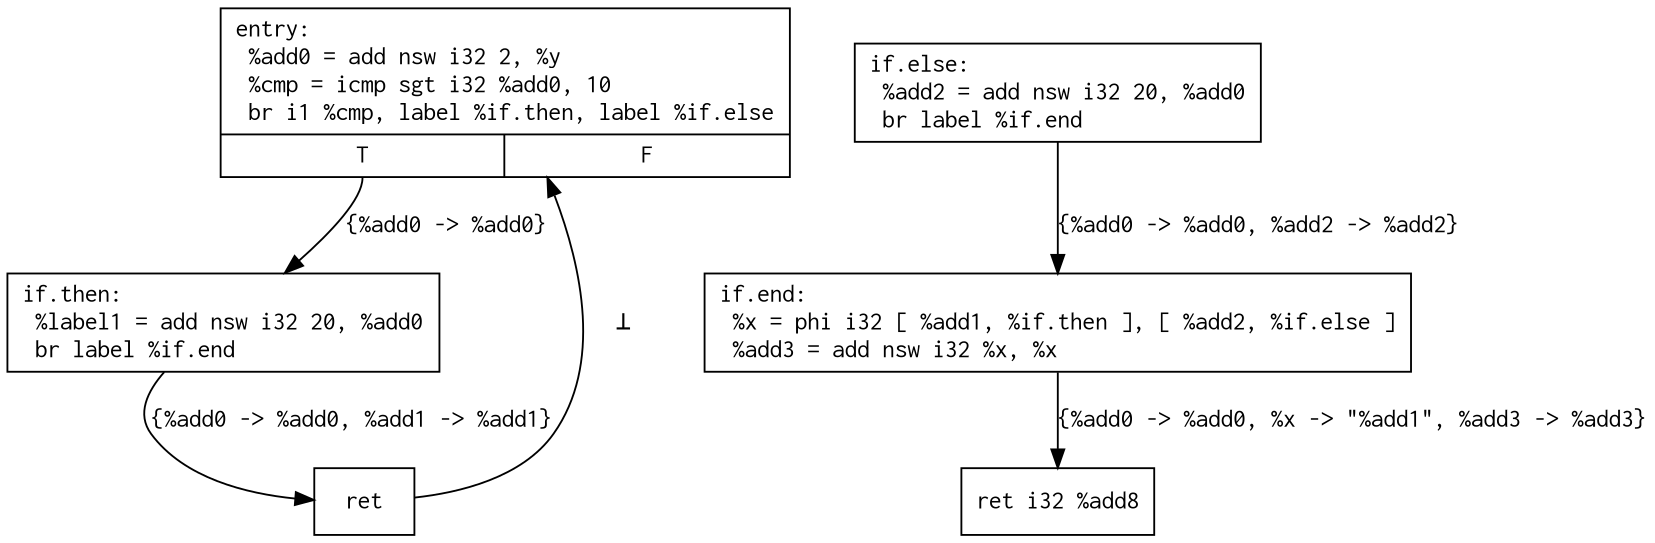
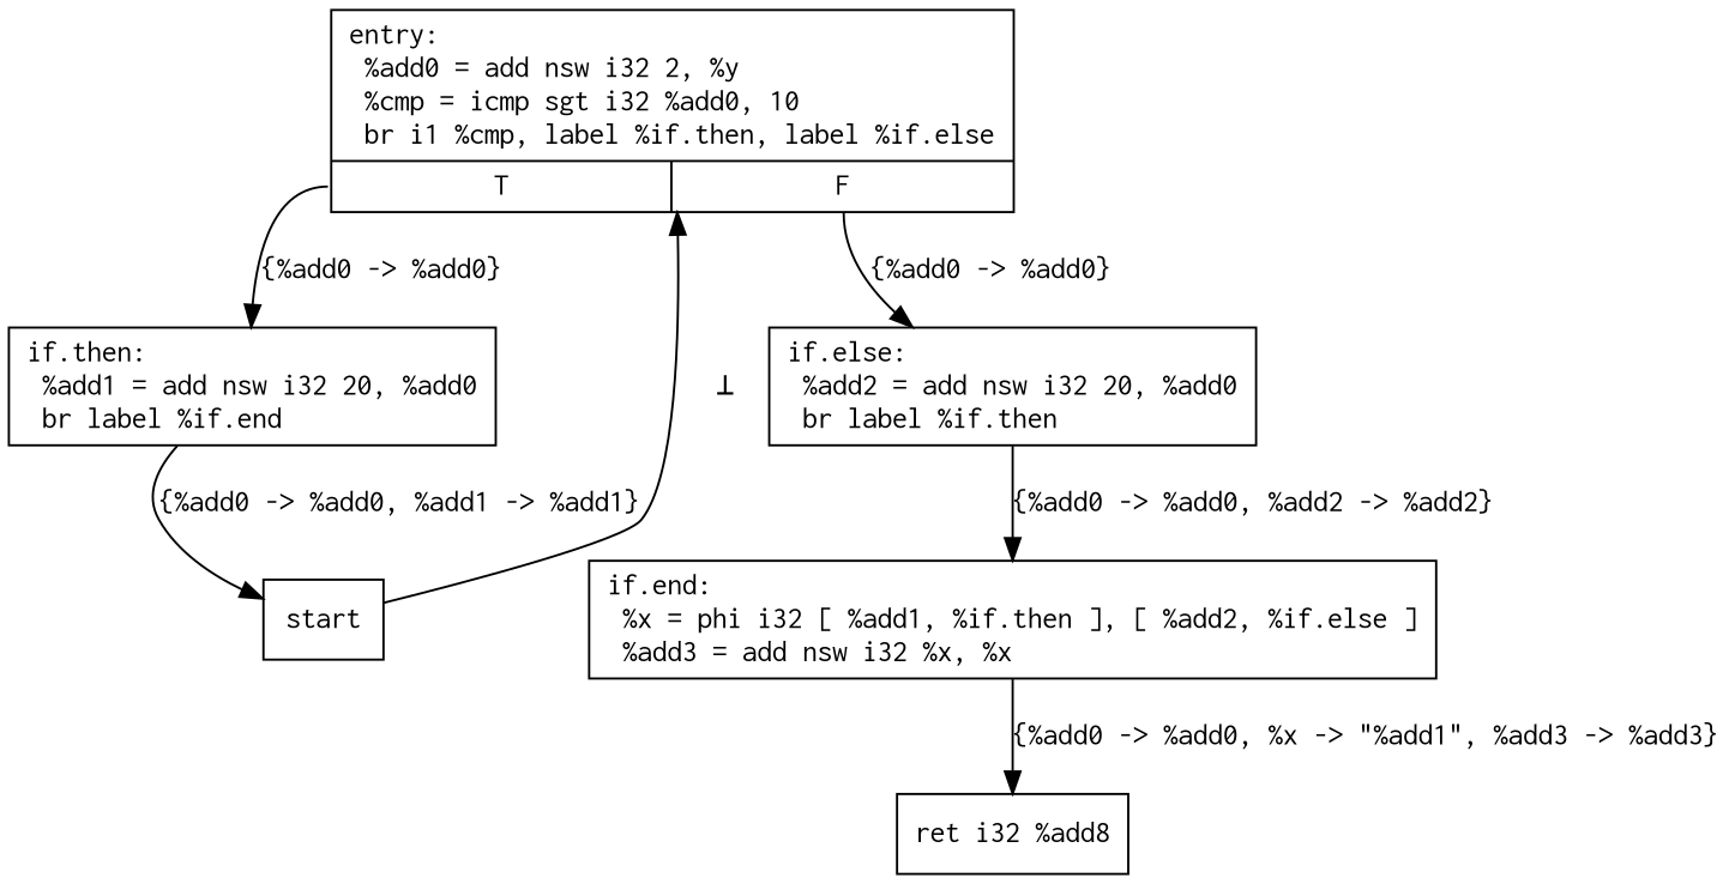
  digraph {
    node [fontname=Courier shape=record]
    edge [fontname=Courier]
    n1 [label="{entry:\l  %add0 = add nsw i32 2, %y\l  %cmp = icmp sgt i32 %add0, 10\l  br i1 %cmp, label %if.then, label %if.else\l|{<s0>T|<s1>F}}"]
-   n2 [label="{if.then:                                          \l  %label1 = add nsw i32 20, %add0\l  br label %if.end\l}"]
-   n3 [label="{if.else:                                          \l  %add2 = add nsw i32 20, %add0\l  br label %if.end\l}"]
-   start [label=ret]
+   n2 [label="{if.then:                                          \l  %add1 = add nsw i32 20, %add0\l  br label %if.end\l}"]
+   n3 [label="{if.else:                                          \l  %add2 = add nsw i32 20, %add0\l  br label %if.then\l}"]
+   start
    n5 [label="{if.end:                                           \l  %x = phi i32 [ %add1, %if.then ], [ %add2, %if.else ]\l  %add3 = add nsw i32 %x, %x\l}"]
    n6 [label="ret i32 %add8"]
    n1 -> n2 [label="{%add0 -> %add0}" tailport=s0]
+   n1 -> n3 [label="{%add0 -> %add0}" tailport=s1]
    n2 -> start [label="{%add0 -> %add0, %add1 -> %add1}"]
    n3 -> n5 [label="{%add0 -> %add0, %add2 -> %add2}"]
    start -> n1 [label="  &#8869;"]
    n5 -> n6 [label="{%add0 -> %add0, %x -> \"%add1\", %add3 -> %add3}"]
  }
